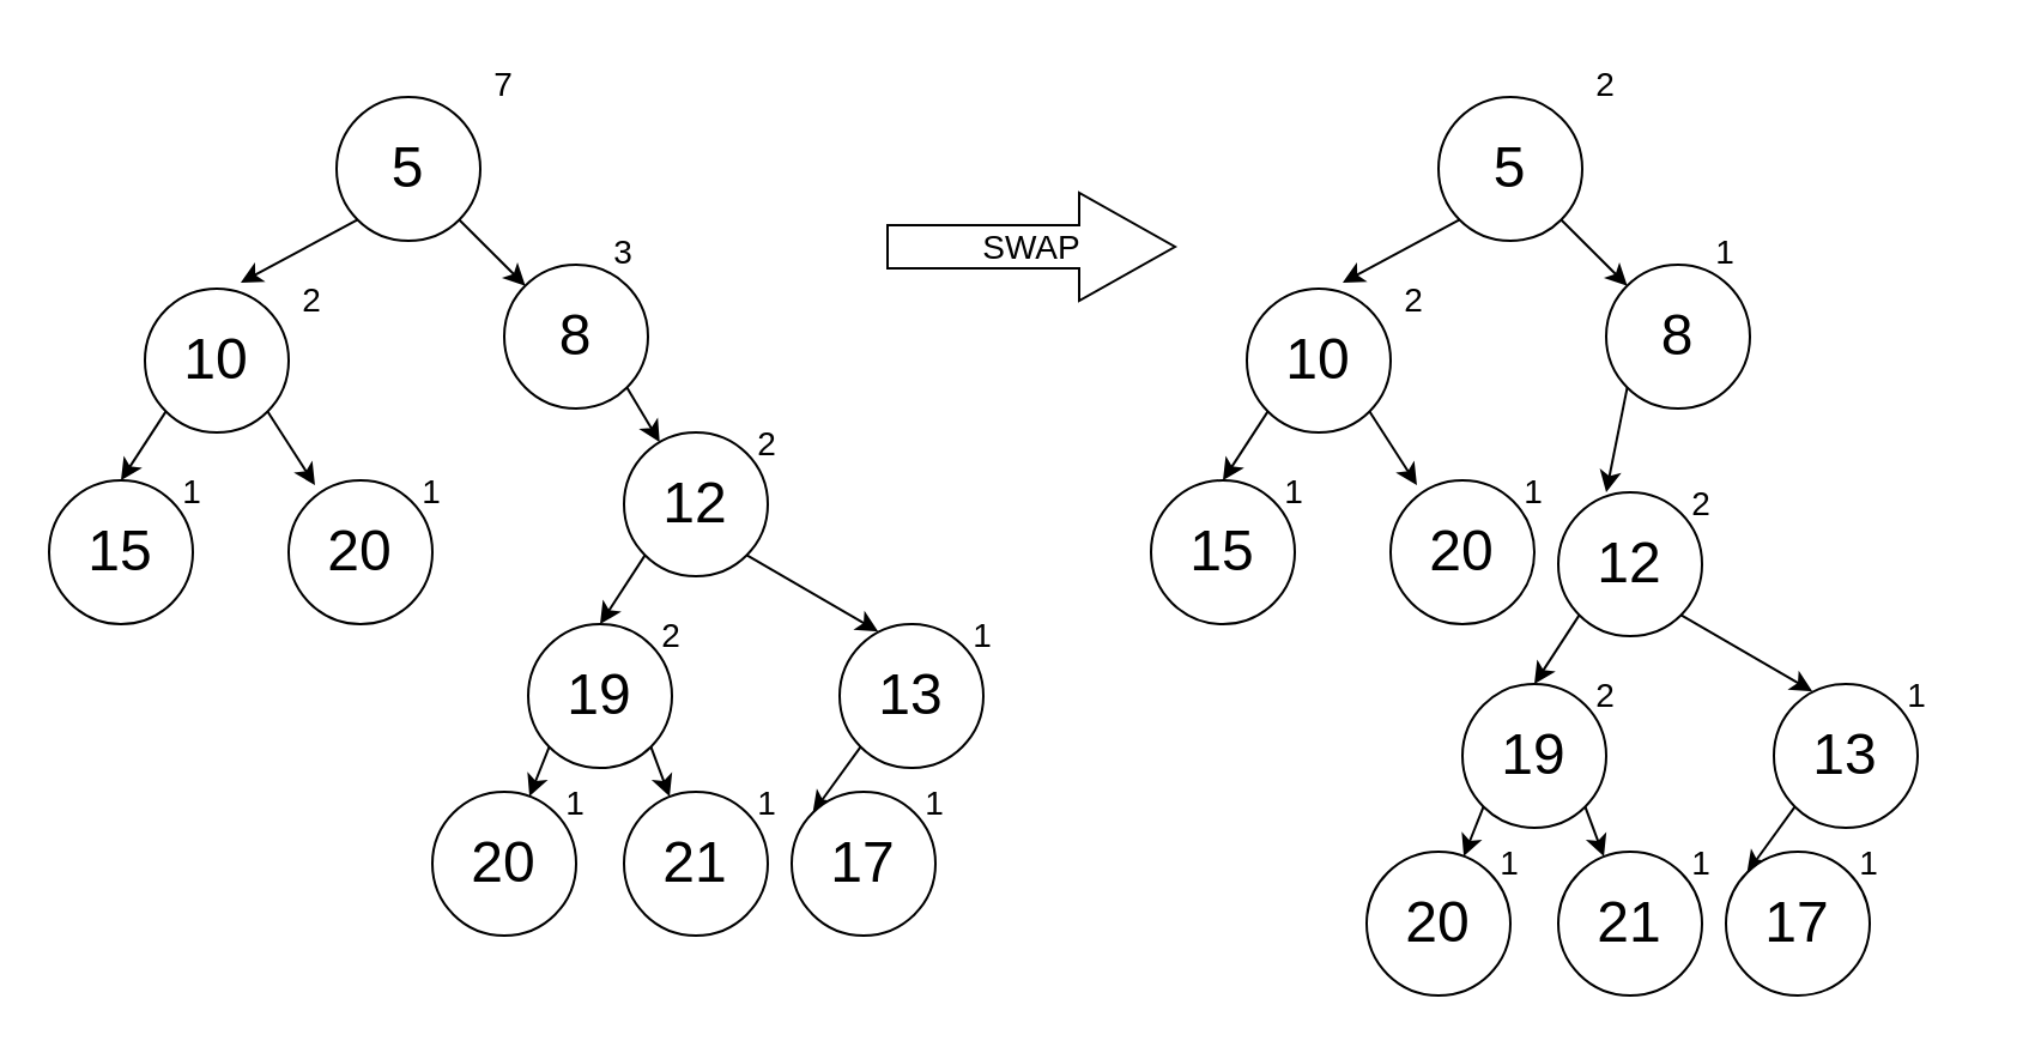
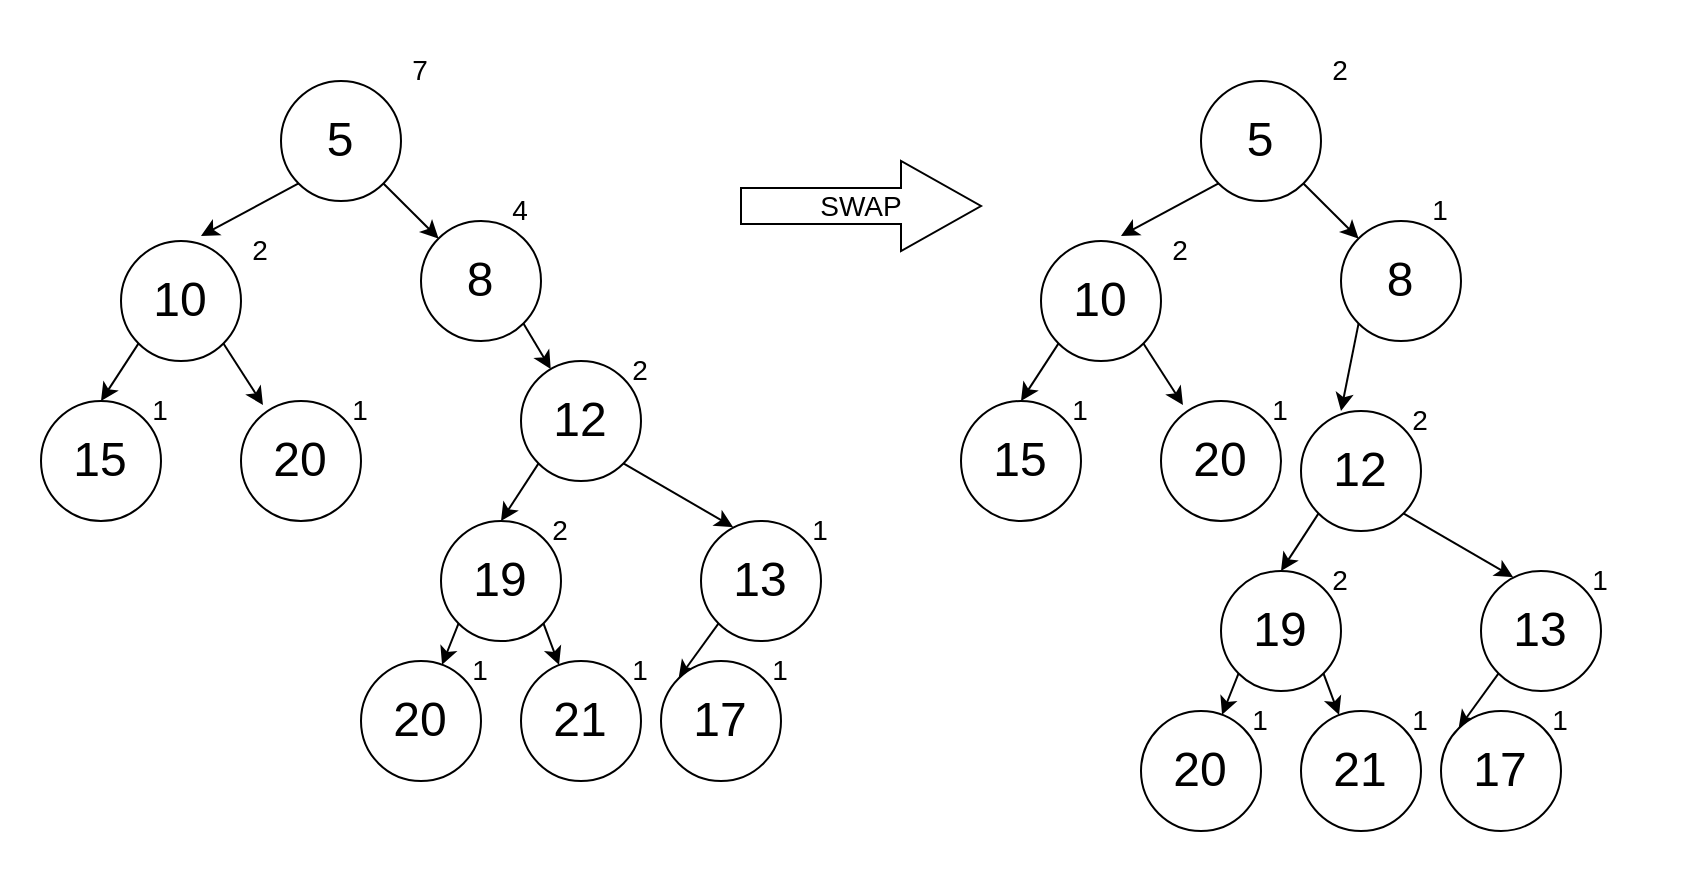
  <mxCell id="0" />
  <mxCell id="1" parent="0" />
  <mxCell id="2" value="SWAP" style="html=1;shadow=0;dashed=0;align=center;verticalAlign=middle;shape=mxgraph.arrows2.arrow;dy=0.6;dx=40;notch=0;fontSize=14;strokeColor=#000000;fillColor=none;" parent="1" vertex="1"><mxGeometry x="370" y="80" width="120" height="45" as="geometry" /></mxCell>
  <mxCell id="3" style="edgeStyle=none;rounded=0;orthogonalLoop=1;jettySize=auto;html=1;exitX=0;exitY=1;exitDx=0;exitDy=0;entryX=0.5;entryY=0;entryDx=0;entryDy=0;fontSize=14;" edge="1" parent="1" source="5" target="7"><mxGeometry relative="1" as="geometry" /></mxCell>
  <mxCell id="4" style="edgeStyle=none;rounded=0;orthogonalLoop=1;jettySize=auto;html=1;exitX=1;exitY=1;exitDx=0;exitDy=0;entryX=0.183;entryY=0.033;entryDx=0;entryDy=0;entryPerimeter=0;fontSize=14;" edge="1" parent="1" source="5" target="9"><mxGeometry relative="1" as="geometry" /></mxCell>
  <mxCell id="5" value="&lt;font style=&quot;font-size: 24px&quot;&gt;10&lt;/font&gt;" style="ellipse;whiteSpace=wrap;html=1;aspect=fixed;" vertex="1" parent="1"><mxGeometry x="60" y="120" width="60" height="60" as="geometry" /></mxCell>
  <mxCell id="6" value="2" style="text;html=1;strokeColor=none;fillColor=none;align=center;verticalAlign=middle;whiteSpace=wrap;rounded=0;fontSize=14;" vertex="1" parent="1"><mxGeometry x="100" y="110" width="60" height="30" as="geometry" /></mxCell>
  <mxCell id="7" value="&lt;font style=&quot;font-size: 24px&quot;&gt;15&lt;/font&gt;" style="ellipse;whiteSpace=wrap;html=1;aspect=fixed;" vertex="1" parent="1"><mxGeometry x="20" y="200" width="60" height="60" as="geometry" /></mxCell>
  <mxCell id="8" value="1" style="text;html=1;strokeColor=none;fillColor=none;align=center;verticalAlign=middle;whiteSpace=wrap;rounded=0;fontSize=14;" vertex="1" parent="1"><mxGeometry x="50" y="190" width="60" height="30" as="geometry" /></mxCell>
  <mxCell id="9" value="&lt;font style=&quot;font-size: 24px&quot;&gt;20&lt;/font&gt;" style="ellipse;whiteSpace=wrap;html=1;aspect=fixed;" vertex="1" parent="1"><mxGeometry x="120" y="200" width="60" height="60" as="geometry" /></mxCell>
  <mxCell id="10" value="1" style="text;html=1;strokeColor=none;fillColor=none;align=center;verticalAlign=middle;whiteSpace=wrap;rounded=0;fontSize=14;" vertex="1" parent="1"><mxGeometry x="150" y="190" width="60" height="30" as="geometry" /></mxCell>
  <mxCell id="11" style="edgeStyle=none;rounded=0;orthogonalLoop=1;jettySize=auto;html=1;exitX=0;exitY=1;exitDx=0;exitDy=0;entryX=0;entryY=0.25;entryDx=0;entryDy=0;fontSize=14;" edge="1" parent="1" source="13" target="6"><mxGeometry relative="1" as="geometry" /></mxCell>
  <mxCell id="12" style="edgeStyle=none;rounded=0;orthogonalLoop=1;jettySize=auto;html=1;exitX=1;exitY=1;exitDx=0;exitDy=0;entryX=0;entryY=0;entryDx=0;entryDy=0;fontSize=14;" edge="1" parent="1" source="13" target="33"><mxGeometry relative="1" as="geometry" /></mxCell>
  <mxCell id="13" value="&lt;font style=&quot;font-size: 24px&quot;&gt;5&lt;/font&gt;" style="ellipse;whiteSpace=wrap;html=1;aspect=fixed;" vertex="1" parent="1"><mxGeometry x="140" y="40" width="60" height="60" as="geometry" /></mxCell>
  <mxCell id="14" value="7" style="text;html=1;strokeColor=none;fillColor=none;align=center;verticalAlign=middle;whiteSpace=wrap;rounded=0;fontSize=14;" vertex="1" parent="1"><mxGeometry x="180" y="20" width="60" height="30" as="geometry" /></mxCell>
  <mxCell id="15" style="edgeStyle=none;rounded=0;orthogonalLoop=1;jettySize=auto;html=1;exitX=0;exitY=1;exitDx=0;exitDy=0;fontSize=14;" edge="1" parent="1" source="17"><mxGeometry relative="1" as="geometry"><mxPoint x="250" y="260" as="targetPoint" /></mxGeometry></mxCell>
  <mxCell id="16" style="edgeStyle=none;rounded=0;orthogonalLoop=1;jettySize=auto;html=1;exitX=1;exitY=1;exitDx=0;exitDy=0;entryX=0.267;entryY=0.05;entryDx=0;entryDy=0;entryPerimeter=0;fontSize=14;" edge="1" parent="1" source="17" target="20"><mxGeometry relative="1" as="geometry"><mxPoint x="330.003" y="231.213" as="sourcePoint" /></mxGeometry></mxCell>
  <mxCell id="17" value="&lt;font style=&quot;font-size: 24px&quot;&gt;12&lt;/font&gt;" style="ellipse;whiteSpace=wrap;html=1;aspect=fixed;" vertex="1" parent="1"><mxGeometry x="260" y="180" width="60" height="60" as="geometry" /></mxCell>
  <mxCell id="18" value="2" style="text;html=1;strokeColor=none;fillColor=none;align=center;verticalAlign=middle;whiteSpace=wrap;rounded=0;fontSize=14;" vertex="1" parent="1"><mxGeometry x="290" y="170" width="60" height="30" as="geometry" /></mxCell>
  <mxCell id="19" style="edgeStyle=none;rounded=0;orthogonalLoop=1;jettySize=auto;html=1;exitX=0;exitY=1;exitDx=0;exitDy=0;entryX=0;entryY=0;entryDx=0;entryDy=0;fontSize=14;" edge="1" parent="1" source="20" target="30"><mxGeometry relative="1" as="geometry" /></mxCell>
  <mxCell id="20" value="&lt;font style=&quot;font-size: 24px&quot;&gt;13&lt;/font&gt;" style="ellipse;whiteSpace=wrap;html=1;aspect=fixed;" vertex="1" parent="1"><mxGeometry x="350" y="260" width="60" height="60" as="geometry" /></mxCell>
  <mxCell id="21" value="1" style="text;html=1;strokeColor=none;fillColor=none;align=center;verticalAlign=middle;whiteSpace=wrap;rounded=0;fontSize=14;" vertex="1" parent="1"><mxGeometry x="380" y="250" width="60" height="30" as="geometry" /></mxCell>
  <mxCell id="22" style="edgeStyle=none;rounded=0;orthogonalLoop=1;jettySize=auto;html=1;exitX=0;exitY=1;exitDx=0;exitDy=0;fontSize=14;" edge="1" parent="1" source="24" target="26"><mxGeometry relative="1" as="geometry" /></mxCell>
  <mxCell id="23" style="edgeStyle=none;rounded=0;orthogonalLoop=1;jettySize=auto;html=1;exitX=1;exitY=1;exitDx=0;exitDy=0;entryX=0.317;entryY=0.033;entryDx=0;entryDy=0;entryPerimeter=0;fontSize=14;" edge="1" parent="1" source="24" target="28"><mxGeometry relative="1" as="geometry" /></mxCell>
  <mxCell id="24" value="&lt;font style=&quot;font-size: 24px&quot;&gt;19&lt;/font&gt;" style="ellipse;whiteSpace=wrap;html=1;aspect=fixed;" vertex="1" parent="1"><mxGeometry x="220" y="260" width="60" height="60" as="geometry" /></mxCell>
  <mxCell id="25" value="2" style="text;html=1;strokeColor=none;fillColor=none;align=center;verticalAlign=middle;whiteSpace=wrap;rounded=0;fontSize=14;" vertex="1" parent="1"><mxGeometry x="250" y="250" width="60" height="30" as="geometry" /></mxCell>
  <mxCell id="26" value="&lt;font style=&quot;font-size: 24px&quot;&gt;20&lt;/font&gt;" style="ellipse;whiteSpace=wrap;html=1;aspect=fixed;" vertex="1" parent="1"><mxGeometry x="180" y="330" width="60" height="60" as="geometry" /></mxCell>
  <mxCell id="27" value="1" style="text;html=1;strokeColor=none;fillColor=none;align=center;verticalAlign=middle;whiteSpace=wrap;rounded=0;fontSize=14;" vertex="1" parent="1"><mxGeometry x="210" y="320" width="60" height="30" as="geometry" /></mxCell>
  <mxCell id="28" value="&lt;font style=&quot;font-size: 24px&quot;&gt;21&lt;/font&gt;" style="ellipse;whiteSpace=wrap;html=1;aspect=fixed;" vertex="1" parent="1"><mxGeometry x="260" y="330" width="60" height="60" as="geometry" /></mxCell>
  <mxCell id="29" value="1" style="text;html=1;strokeColor=none;fillColor=none;align=center;verticalAlign=middle;whiteSpace=wrap;rounded=0;fontSize=14;" vertex="1" parent="1"><mxGeometry x="290" y="320" width="60" height="30" as="geometry" /></mxCell>
  <mxCell id="30" value="&lt;font style=&quot;font-size: 24px&quot;&gt;17&lt;/font&gt;" style="ellipse;whiteSpace=wrap;html=1;aspect=fixed;" vertex="1" parent="1"><mxGeometry x="330" y="330" width="60" height="60" as="geometry" /></mxCell>
  <mxCell id="31" value="1" style="text;html=1;strokeColor=none;fillColor=none;align=center;verticalAlign=middle;whiteSpace=wrap;rounded=0;fontSize=14;" vertex="1" parent="1"><mxGeometry x="360" y="320" width="60" height="30" as="geometry" /></mxCell>
  <mxCell id="32" style="edgeStyle=none;rounded=0;orthogonalLoop=1;jettySize=auto;html=1;exitX=1;exitY=1;exitDx=0;exitDy=0;fontSize=14;" edge="1" parent="1" source="33" target="17"><mxGeometry relative="1" as="geometry" /></mxCell>
  <mxCell id="33" value="&lt;font style=&quot;font-size: 24px&quot;&gt;8&lt;/font&gt;" style="ellipse;whiteSpace=wrap;html=1;aspect=fixed;" vertex="1" parent="1"><mxGeometry x="210" y="110" width="60" height="60" as="geometry" /></mxCell>
- <mxCell id="34" value="3" style="text;html=1;strokeColor=none;fillColor=none;align=center;verticalAlign=middle;whiteSpace=wrap;rounded=0;fontSize=14;" vertex="1" parent="1"><mxGeometry x="230" y="90" width="60" height="30" as="geometry" /></mxCell>
+ <mxCell id="34" value="4" style="text;html=1;strokeColor=none;fillColor=none;align=center;verticalAlign=middle;whiteSpace=wrap;rounded=0;fontSize=14;" vertex="1" parent="1"><mxGeometry x="230" y="90" width="60" height="30" as="geometry" /></mxCell>
  <mxCell id="35" style="edgeStyle=none;rounded=0;orthogonalLoop=1;jettySize=auto;html=1;exitX=0;exitY=1;exitDx=0;exitDy=0;entryX=0.5;entryY=0;entryDx=0;entryDy=0;fontSize=14;" edge="1" parent="1" source="37" target="39"><mxGeometry relative="1" as="geometry" /></mxCell>
  <mxCell id="36" style="edgeStyle=none;rounded=0;orthogonalLoop=1;jettySize=auto;html=1;exitX=1;exitY=1;exitDx=0;exitDy=0;entryX=0.183;entryY=0.033;entryDx=0;entryDy=0;entryPerimeter=0;fontSize=14;" edge="1" parent="1" source="37" target="41"><mxGeometry relative="1" as="geometry" /></mxCell>
  <mxCell id="37" value="&lt;font style=&quot;font-size: 24px&quot;&gt;10&lt;/font&gt;" style="ellipse;whiteSpace=wrap;html=1;aspect=fixed;" vertex="1" parent="1"><mxGeometry x="520" y="120" width="60" height="60" as="geometry" /></mxCell>
  <mxCell id="38" value="2" style="text;html=1;strokeColor=none;fillColor=none;align=center;verticalAlign=middle;whiteSpace=wrap;rounded=0;fontSize=14;" vertex="1" parent="1"><mxGeometry x="560" y="110" width="60" height="30" as="geometry" /></mxCell>
  <mxCell id="39" value="&lt;font style=&quot;font-size: 24px&quot;&gt;15&lt;/font&gt;" style="ellipse;whiteSpace=wrap;html=1;aspect=fixed;" vertex="1" parent="1"><mxGeometry x="480" y="200" width="60" height="60" as="geometry" /></mxCell>
  <mxCell id="40" value="1" style="text;html=1;strokeColor=none;fillColor=none;align=center;verticalAlign=middle;whiteSpace=wrap;rounded=0;fontSize=14;" vertex="1" parent="1"><mxGeometry x="510" y="190" width="60" height="30" as="geometry" /></mxCell>
  <mxCell id="41" value="&lt;font style=&quot;font-size: 24px&quot;&gt;20&lt;/font&gt;" style="ellipse;whiteSpace=wrap;html=1;aspect=fixed;" vertex="1" parent="1"><mxGeometry x="580" y="200" width="60" height="60" as="geometry" /></mxCell>
  <mxCell id="42" value="1" style="text;html=1;strokeColor=none;fillColor=none;align=center;verticalAlign=middle;whiteSpace=wrap;rounded=0;fontSize=14;" vertex="1" parent="1"><mxGeometry x="610" y="190" width="60" height="30" as="geometry" /></mxCell>
  <mxCell id="43" style="edgeStyle=none;rounded=0;orthogonalLoop=1;jettySize=auto;html=1;exitX=0;exitY=1;exitDx=0;exitDy=0;entryX=0;entryY=0.25;entryDx=0;entryDy=0;fontSize=14;" edge="1" parent="1" source="45" target="38"><mxGeometry relative="1" as="geometry" /></mxCell>
  <mxCell id="44" style="edgeStyle=none;rounded=0;orthogonalLoop=1;jettySize=auto;html=1;exitX=1;exitY=1;exitDx=0;exitDy=0;entryX=0;entryY=0;entryDx=0;entryDy=0;fontSize=14;" edge="1" parent="1" source="45" target="65"><mxGeometry relative="1" as="geometry" /></mxCell>
  <mxCell id="45" value="&lt;font style=&quot;font-size: 24px&quot;&gt;5&lt;/font&gt;" style="ellipse;whiteSpace=wrap;html=1;aspect=fixed;" vertex="1" parent="1"><mxGeometry x="600" y="40" width="60" height="60" as="geometry" /></mxCell>
  <mxCell id="46" value="2" style="text;html=1;strokeColor=none;fillColor=none;align=center;verticalAlign=middle;whiteSpace=wrap;rounded=0;fontSize=14;" vertex="1" parent="1"><mxGeometry x="640" y="20" width="60" height="30" as="geometry" /></mxCell>
  <mxCell id="47" style="edgeStyle=none;rounded=0;orthogonalLoop=1;jettySize=auto;html=1;exitX=0;exitY=1;exitDx=0;exitDy=0;fontSize=14;" edge="1" parent="1" source="49"><mxGeometry relative="1" as="geometry"><mxPoint x="640" y="285" as="targetPoint" /></mxGeometry></mxCell>
  <mxCell id="48" style="edgeStyle=none;rounded=0;orthogonalLoop=1;jettySize=auto;html=1;exitX=1;exitY=1;exitDx=0;exitDy=0;entryX=0.267;entryY=0.05;entryDx=0;entryDy=0;entryPerimeter=0;fontSize=14;" edge="1" parent="1" source="49" target="52"><mxGeometry relative="1" as="geometry"><mxPoint x="720.003" y="256.213" as="sourcePoint" /></mxGeometry></mxCell>
  <mxCell id="49" value="&lt;font style=&quot;font-size: 24px&quot;&gt;12&lt;/font&gt;" style="ellipse;whiteSpace=wrap;html=1;aspect=fixed;" vertex="1" parent="1"><mxGeometry x="650" y="205" width="60" height="60" as="geometry" /></mxCell>
  <mxCell id="50" value="2" style="text;html=1;strokeColor=none;fillColor=none;align=center;verticalAlign=middle;whiteSpace=wrap;rounded=0;fontSize=14;" vertex="1" parent="1"><mxGeometry x="680" y="195" width="60" height="30" as="geometry" /></mxCell>
  <mxCell id="51" style="edgeStyle=none;rounded=0;orthogonalLoop=1;jettySize=auto;html=1;exitX=0;exitY=1;exitDx=0;exitDy=0;entryX=0;entryY=0;entryDx=0;entryDy=0;fontSize=14;" edge="1" parent="1" source="52" target="62"><mxGeometry relative="1" as="geometry" /></mxCell>
  <mxCell id="52" value="&lt;font style=&quot;font-size: 24px&quot;&gt;13&lt;/font&gt;" style="ellipse;whiteSpace=wrap;html=1;aspect=fixed;" vertex="1" parent="1"><mxGeometry x="740" y="285" width="60" height="60" as="geometry" /></mxCell>
  <mxCell id="53" value="1" style="text;html=1;strokeColor=none;fillColor=none;align=center;verticalAlign=middle;whiteSpace=wrap;rounded=0;fontSize=14;" vertex="1" parent="1"><mxGeometry x="770" y="275" width="60" height="30" as="geometry" /></mxCell>
  <mxCell id="54" style="edgeStyle=none;rounded=0;orthogonalLoop=1;jettySize=auto;html=1;exitX=0;exitY=1;exitDx=0;exitDy=0;fontSize=14;" edge="1" parent="1" source="56" target="58"><mxGeometry relative="1" as="geometry" /></mxCell>
  <mxCell id="55" style="edgeStyle=none;rounded=0;orthogonalLoop=1;jettySize=auto;html=1;exitX=1;exitY=1;exitDx=0;exitDy=0;entryX=0.317;entryY=0.033;entryDx=0;entryDy=0;entryPerimeter=0;fontSize=14;" edge="1" parent="1" source="56" target="60"><mxGeometry relative="1" as="geometry" /></mxCell>
  <mxCell id="56" value="&lt;font style=&quot;font-size: 24px&quot;&gt;19&lt;/font&gt;" style="ellipse;whiteSpace=wrap;html=1;aspect=fixed;" vertex="1" parent="1"><mxGeometry x="610" y="285" width="60" height="60" as="geometry" /></mxCell>
  <mxCell id="57" value="2" style="text;html=1;strokeColor=none;fillColor=none;align=center;verticalAlign=middle;whiteSpace=wrap;rounded=0;fontSize=14;" vertex="1" parent="1"><mxGeometry x="640" y="275" width="60" height="30" as="geometry" /></mxCell>
  <mxCell id="58" value="&lt;font style=&quot;font-size: 24px&quot;&gt;20&lt;/font&gt;" style="ellipse;whiteSpace=wrap;html=1;aspect=fixed;" vertex="1" parent="1"><mxGeometry x="570" y="355" width="60" height="60" as="geometry" /></mxCell>
  <mxCell id="59" value="1" style="text;html=1;strokeColor=none;fillColor=none;align=center;verticalAlign=middle;whiteSpace=wrap;rounded=0;fontSize=14;" vertex="1" parent="1"><mxGeometry x="600" y="345" width="60" height="30" as="geometry" /></mxCell>
  <mxCell id="60" value="&lt;font style=&quot;font-size: 24px&quot;&gt;21&lt;/font&gt;" style="ellipse;whiteSpace=wrap;html=1;aspect=fixed;" vertex="1" parent="1"><mxGeometry x="650" y="355" width="60" height="60" as="geometry" /></mxCell>
  <mxCell id="61" value="1" style="text;html=1;strokeColor=none;fillColor=none;align=center;verticalAlign=middle;whiteSpace=wrap;rounded=0;fontSize=14;" vertex="1" parent="1"><mxGeometry x="680" y="345" width="60" height="30" as="geometry" /></mxCell>
  <mxCell id="62" value="&lt;font style=&quot;font-size: 24px&quot;&gt;17&lt;/font&gt;" style="ellipse;whiteSpace=wrap;html=1;aspect=fixed;" vertex="1" parent="1"><mxGeometry x="720" y="355" width="60" height="60" as="geometry" /></mxCell>
  <mxCell id="63" value="1" style="text;html=1;strokeColor=none;fillColor=none;align=center;verticalAlign=middle;whiteSpace=wrap;rounded=0;fontSize=14;" vertex="1" parent="1"><mxGeometry x="750" y="345" width="60" height="30" as="geometry" /></mxCell>
  <mxCell id="64" style="edgeStyle=none;rounded=0;orthogonalLoop=1;jettySize=auto;html=1;exitX=0;exitY=1;exitDx=0;exitDy=0;entryX=1;entryY=0.5;entryDx=0;entryDy=0;fontSize=14;" edge="1" parent="1" source="65" target="42"><mxGeometry relative="1" as="geometry" /></mxCell>
  <mxCell id="65" value="&lt;font style=&quot;font-size: 24px&quot;&gt;8&lt;/font&gt;" style="ellipse;whiteSpace=wrap;html=1;aspect=fixed;" vertex="1" parent="1"><mxGeometry x="670" y="110" width="60" height="60" as="geometry" /></mxCell>
  <mxCell id="66" value="1" style="text;html=1;strokeColor=none;fillColor=none;align=center;verticalAlign=middle;whiteSpace=wrap;rounded=0;fontSize=14;" vertex="1" parent="1"><mxGeometry x="690" y="90" width="60" height="30" as="geometry" /></mxCell>
